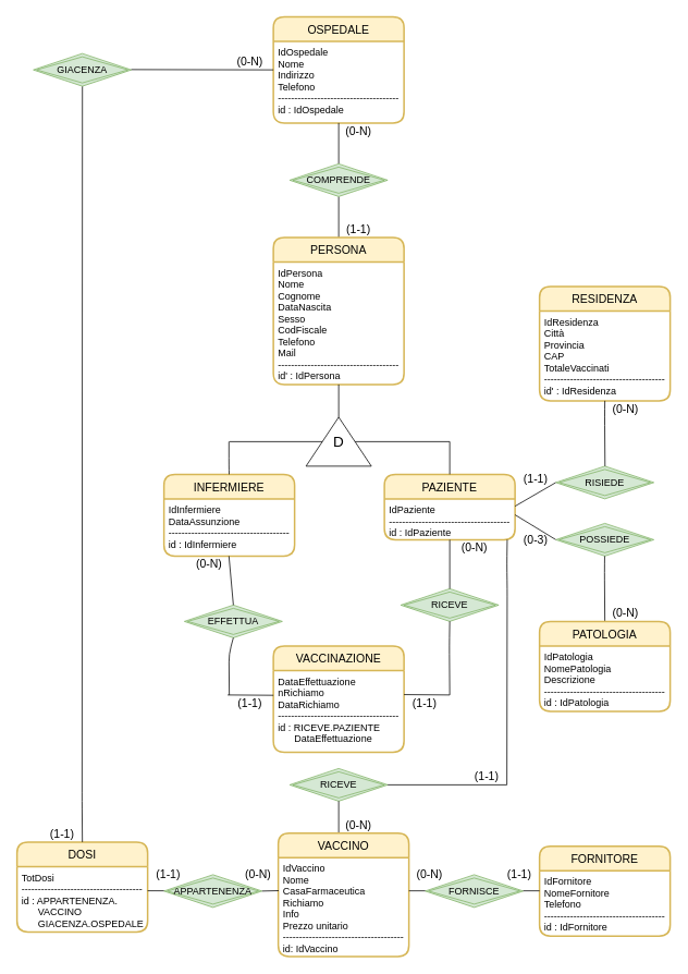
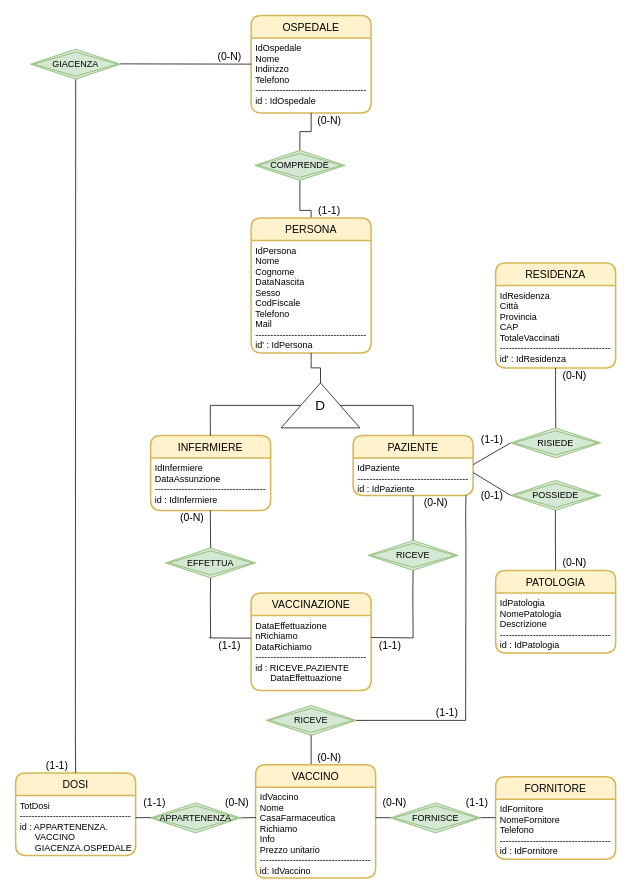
  <mxCell id="0" />
  <mxCell id="1" parent="0" />
  <mxCell id="2" value="OSPEDALE" style="swimlane;childLayout=stackLayout;horizontal=1;startSize=30;horizontalStack=0;rounded=1;fontSize=14;fontStyle=0;strokeWidth=2;resizeParent=0;resizeLast=1;shadow=0;dashed=0;align=center;fillColor=#fff2cc;strokeColor=#d6b656;" parent="1" vertex="1"><mxGeometry x="334" y="20" width="160" height="130" as="geometry" /></mxCell>
  <mxCell id="3" value="IdOspedale&#10;Nome&#10;Indirizzo&#10;Telefono&#10;-------------------------------------&#10;id : IdOspedale" style="align=left;strokeColor=none;fillColor=none;spacingLeft=4;fontSize=12;verticalAlign=top;resizable=0;rotatable=0;part=1;" parent="2" vertex="1"><mxGeometry y="30" width="160" height="100" as="geometry" /></mxCell>
  <mxCell id="4" value="" style="edgeStyle=orthogonalEdgeStyle;rounded=0;orthogonalLoop=1;jettySize=auto;html=1;endArrow=none;endFill=0;" parent="1" source="6" target="3" edge="1"><mxGeometry relative="1" as="geometry" /></mxCell>
  <mxCell id="5" value="" style="edgeStyle=orthogonalEdgeStyle;rounded=0;orthogonalLoop=1;jettySize=auto;html=1;endArrow=none;endFill=0;" parent="1" source="6" target="8" edge="1"><mxGeometry relative="1" as="geometry" /></mxCell>
- <mxCell id="6" value="COMPRENDE" style="shape=rhombus;double=1;perimeter=rhombusPerimeter;whiteSpace=wrap;html=1;align=center;fillColor=#d5e8d4;strokeColor=#82b366;" parent="1" vertex="1"><mxGeometry x="354" y="200" width="120" height="40" as="geometry" /></mxCell>
+ <mxCell id="6" value="COMPRENDE" style="shape=rhombus;double=1;perimeter=rhombusPerimeter;whiteSpace=wrap;html=1;align=center;fillColor=#d5e8d4;strokeColor=#82b366;" parent="1" vertex="1"><mxGeometry x="339" y="200" width="120" height="40" as="geometry" /></mxCell>
  <mxCell id="7" value="PERSONA" style="swimlane;childLayout=stackLayout;horizontal=1;startSize=30;horizontalStack=0;rounded=1;fontSize=14;fontStyle=0;strokeWidth=2;resizeParent=0;resizeLast=1;shadow=0;dashed=0;align=center;fillColor=#fff2cc;strokeColor=#d6b656;" parent="1" vertex="1"><mxGeometry x="334" y="290" width="160" height="180" as="geometry" /></mxCell>
  <mxCell id="8" value="IdPersona&#10;Nome&#10;Cognome&#10;DataNascita&#10;Sesso&#10;CodFiscale&#10;Telefono&#10;Mail&#10;-------------------------------------&#10;id' : IdPersona" style="align=left;strokeColor=none;fillColor=none;spacingLeft=4;fontSize=12;verticalAlign=top;resizable=0;rotatable=0;part=1;" parent="7" vertex="1"><mxGeometry y="30" width="160" height="150" as="geometry" /></mxCell>
  <mxCell id="9" value="" style="edgeStyle=orthogonalEdgeStyle;rounded=0;orthogonalLoop=1;jettySize=auto;html=1;endArrow=none;endFill=0;" parent="1" source="10" target="8" edge="1"><mxGeometry relative="1" as="geometry" /></mxCell>
- <mxCell id="10" value="&lt;font style=&quot;font-size: 18px&quot;&gt;D&lt;/font&gt;" style="triangle;whiteSpace=wrap;html=1;direction=north;" parent="1" vertex="1"><mxGeometry x="374" y="510" width="80" height="60" as="geometry" /></mxCell>
+ <mxCell id="10" value="&lt;font style=&quot;font-size: 18px&quot;&gt;D&lt;/font&gt;" style="triangle;whiteSpace=wrap;html=1;direction=north;" parent="1" vertex="1"><mxGeometry x="374" y="510" width="105" height="60" as="geometry" /></mxCell>
  <mxCell id="11" value="" style="endArrow=none;html=1;entryX=0.5;entryY=0;entryDx=0;entryDy=0;" parent="1" target="10" edge="1"><mxGeometry width="50" height="50" relative="1" as="geometry"><mxPoint x="280" y="540" as="sourcePoint" /><mxPoint x="384" y="540" as="targetPoint" /></mxGeometry></mxCell>
  <mxCell id="12" value="" style="endArrow=none;html=1;exitX=0.5;exitY=1;exitDx=0;exitDy=0;" parent="1" source="10" edge="1"><mxGeometry width="50" height="50" relative="1" as="geometry"><mxPoint x="440" y="539.66" as="sourcePoint" /><mxPoint x="550" y="540" as="targetPoint" /></mxGeometry></mxCell>
  <mxCell id="13" value="INFERMIERE" style="swimlane;childLayout=stackLayout;horizontal=1;startSize=30;horizontalStack=0;rounded=1;fontSize=14;fontStyle=0;strokeWidth=2;resizeParent=0;resizeLast=1;shadow=0;dashed=0;align=center;fillColor=#fff2cc;strokeColor=#d6b656;" parent="1" vertex="1"><mxGeometry x="200" y="580" width="160" height="100" as="geometry" /></mxCell>
  <mxCell id="14" value="IdInfermiere&#10;DataAssunzione&#10;-------------------------------------&#10;id : IdInfermiere" style="align=left;strokeColor=none;fillColor=none;spacingLeft=4;fontSize=12;verticalAlign=top;resizable=0;rotatable=0;part=1;" parent="13" vertex="1"><mxGeometry y="30" width="160" height="70" as="geometry" /></mxCell>
  <mxCell id="15" value="PAZIENTE" style="swimlane;childLayout=stackLayout;horizontal=1;startSize=30;horizontalStack=0;rounded=1;fontSize=14;fontStyle=0;strokeWidth=2;resizeParent=0;resizeLast=1;shadow=0;dashed=0;align=center;fillColor=#fff2cc;strokeColor=#d6b656;" parent="1" vertex="1"><mxGeometry x="470" y="580" width="160" height="80" as="geometry" /></mxCell>
  <mxCell id="16" value="IdPaziente&#10;-------------------------------------&#10;id : IdPaziente" style="align=left;strokeColor=none;fillColor=none;spacingLeft=4;fontSize=12;verticalAlign=top;resizable=0;rotatable=0;part=1;" parent="15" vertex="1"><mxGeometry y="30" width="160" height="50" as="geometry" /></mxCell>
  <mxCell id="17" value="" style="endArrow=none;html=1;entryX=0.5;entryY=0;entryDx=0;entryDy=0;" parent="1" target="15" edge="1"><mxGeometry width="50" height="50" relative="1" as="geometry"><mxPoint x="550" y="540" as="sourcePoint" /><mxPoint x="529.76" y="589" as="targetPoint" /></mxGeometry></mxCell>
  <mxCell id="18" value="" style="endArrow=none;html=1;" parent="1" edge="1"><mxGeometry width="50" height="50" relative="1" as="geometry"><mxPoint x="279.58" y="540" as="sourcePoint" /><mxPoint x="279.82" y="580" as="targetPoint" /><Array as="points"><mxPoint x="279.58" y="570" /></Array></mxGeometry></mxCell>
- <mxCell id="19" value="EFFETTUA" style="shape=rhombus;double=1;perimeter=rhombusPerimeter;whiteSpace=wrap;html=1;align=center;fillColor=#d5e8d4;strokeColor=#82b366;" parent="1" vertex="1"><mxGeometry x="225" y="740" width="120" height="40" as="geometry" /></mxCell>
+ <mxCell id="19" value="EFFETTUA" style="shape=rhombus;double=1;perimeter=rhombusPerimeter;whiteSpace=wrap;html=1;align=center;fillColor=#d5e8d4;strokeColor=#82b366;" parent="1" vertex="1"><mxGeometry x="220" y="730" width="120" height="40" as="geometry" /></mxCell>
  <mxCell id="20" value="RICEVE" style="shape=rhombus;double=1;perimeter=rhombusPerimeter;whiteSpace=wrap;html=1;align=center;fillColor=#d5e8d4;strokeColor=#82b366;" parent="1" vertex="1"><mxGeometry x="490" y="720" width="120" height="40" as="geometry" /></mxCell>
  <mxCell id="21" value="" style="endArrow=none;html=1;entryX=0.5;entryY=0;entryDx=0;entryDy=0;exitX=0.5;exitY=1;exitDx=0;exitDy=0;" parent="1" source="16" target="20" edge="1"><mxGeometry width="50" height="50" relative="1" as="geometry"><mxPoint x="549.58" y="670" as="sourcePoint" /><mxPoint x="549.58" y="710" as="targetPoint" /><Array as="points" /></mxGeometry></mxCell>
  <mxCell id="22" value="" style="endArrow=none;html=1;entryX=0.5;entryY=0;entryDx=0;entryDy=0;" parent="1" target="19" edge="1"><mxGeometry width="50" height="50" relative="1" as="geometry"><mxPoint x="279.58" y="680" as="sourcePoint" /><mxPoint x="279.58" y="720" as="targetPoint" /><Array as="points" /></mxGeometry></mxCell>
  <mxCell id="23" value="VACCINAZIONE" style="swimlane;childLayout=stackLayout;horizontal=1;startSize=30;horizontalStack=0;rounded=1;fontSize=14;fontStyle=0;strokeWidth=2;resizeParent=0;resizeLast=1;shadow=0;dashed=0;align=center;fillColor=#fff2cc;strokeColor=#d6b656;" parent="1" vertex="1"><mxGeometry x="334" y="790" width="160" height="130" as="geometry" /></mxCell>
  <mxCell id="24" value="DataEffettuazione&#10;nRichiamo&#10;DataRichiamo&#10;-------------------------------------&#10;id : RICEVE.PAZIENTE&#10;      DataEffettuazione" style="align=left;strokeColor=none;fillColor=none;spacingLeft=4;fontSize=12;verticalAlign=top;resizable=0;rotatable=0;part=1;" parent="23" vertex="1"><mxGeometry y="30" width="160" height="100" as="geometry" /></mxCell>
  <mxCell id="25" value="" style="endArrow=none;html=1;exitX=0.5;exitY=1;exitDx=0;exitDy=0;exitPerimeter=0;" parent="1" source="19" edge="1"><mxGeometry width="50" height="50" relative="1" as="geometry"><mxPoint x="279.58" y="780" as="sourcePoint" /><mxPoint x="280" y="850" as="targetPoint" /><Array as="points"><mxPoint x="279.58" y="800" /></Array></mxGeometry></mxCell>
  <mxCell id="26" value="" style="endArrow=none;html=1;exitX=0.5;exitY=1;exitDx=0;exitDy=0;" parent="1" source="20" edge="1"><mxGeometry width="50" height="50" relative="1" as="geometry"><mxPoint x="549.58" y="770" as="sourcePoint" /><mxPoint x="550" y="850" as="targetPoint" /><Array as="points"><mxPoint x="549.58" y="790" /></Array></mxGeometry></mxCell>
  <mxCell id="27" value="" style="endArrow=none;html=1;" parent="1" edge="1"><mxGeometry width="50" height="50" relative="1" as="geometry"><mxPoint x="494" y="849.58" as="sourcePoint" /><mxPoint x="550" y="850" as="targetPoint" /></mxGeometry></mxCell>
  <mxCell id="28" value="" style="endArrow=none;html=1;" parent="1" edge="1"><mxGeometry width="50" height="50" relative="1" as="geometry"><mxPoint x="278" y="850" as="sourcePoint" /><mxPoint x="334" y="850.42" as="targetPoint" /></mxGeometry></mxCell>
  <mxCell id="29" value="" style="endArrow=none;html=1;entryX=0;entryY=0.5;entryDx=0;entryDy=0;" parent="1" target="31" edge="1"><mxGeometry width="50" height="50" relative="1" as="geometry"><mxPoint x="630" y="619" as="sourcePoint" /><mxPoint x="690" y="590" as="targetPoint" /></mxGeometry></mxCell>
  <mxCell id="30" value="" style="endArrow=none;html=1;entryX=0;entryY=0.5;entryDx=0;entryDy=0;" parent="1" target="32" edge="1"><mxGeometry width="50" height="50" relative="1" as="geometry"><mxPoint x="630" y="629.58" as="sourcePoint" /><mxPoint x="690" y="660" as="targetPoint" /><Array as="points" /></mxGeometry></mxCell>
  <mxCell id="31" value="RISIEDE" style="shape=rhombus;double=1;perimeter=rhombusPerimeter;whiteSpace=wrap;html=1;align=center;fillColor=#d5e8d4;strokeColor=#82b366;" parent="1" vertex="1"><mxGeometry x="680" y="570" width="120" height="40" as="geometry" /></mxCell>
  <mxCell id="32" value="POSSIEDE" style="shape=rhombus;double=1;perimeter=rhombusPerimeter;whiteSpace=wrap;html=1;align=center;fillColor=#d5e8d4;strokeColor=#82b366;" parent="1" vertex="1"><mxGeometry x="680" y="640" width="120" height="40" as="geometry" /></mxCell>
  <mxCell id="33" value="RESIDENZA" style="swimlane;childLayout=stackLayout;horizontal=1;startSize=30;horizontalStack=0;rounded=1;fontSize=14;fontStyle=0;strokeWidth=2;resizeParent=0;resizeLast=1;shadow=0;dashed=0;align=center;fillColor=#fff2cc;strokeColor=#d6b656;" parent="1" vertex="1"><mxGeometry x="660" y="350" width="160" height="140" as="geometry" /></mxCell>
  <mxCell id="34" value="IdResidenza&#10;Città&#10;Provincia&#10;CAP&#10;TotaleVaccinati&#10;-------------------------------------&#10;id' : IdResidenza" style="align=left;strokeColor=none;fillColor=none;spacingLeft=4;fontSize=12;verticalAlign=top;resizable=0;rotatable=0;part=1;" parent="33" vertex="1"><mxGeometry y="30" width="160" height="110" as="geometry" /></mxCell>
  <mxCell id="35" value="" style="endArrow=none;html=1;" parent="1" edge="1"><mxGeometry width="50" height="50" relative="1" as="geometry"><mxPoint x="740" y="490" as="sourcePoint" /><mxPoint x="740.21" y="570" as="targetPoint" /><Array as="points"><mxPoint x="739.79" y="510" /></Array></mxGeometry></mxCell>
  <mxCell id="36" value="" style="endArrow=none;html=1;" parent="1" edge="1"><mxGeometry width="50" height="50" relative="1" as="geometry"><mxPoint x="739.79" y="680" as="sourcePoint" /><mxPoint x="740" y="760" as="targetPoint" /><Array as="points"><mxPoint x="739.58" y="700" /></Array></mxGeometry></mxCell>
  <mxCell id="37" value="PATOLOGIA" style="swimlane;childLayout=stackLayout;horizontal=1;startSize=30;horizontalStack=0;rounded=1;fontSize=14;fontStyle=0;strokeWidth=2;resizeParent=0;resizeLast=1;shadow=0;dashed=0;align=center;fillColor=#fff2cc;strokeColor=#d6b656;" parent="1" vertex="1"><mxGeometry x="660" y="760" width="160" height="110" as="geometry" /></mxCell>
  <mxCell id="38" value="IdPatologia&#10;NomePatologia&#10;Descrizione&#10;-------------------------------------&#10;id : IdPatologia" style="align=left;strokeColor=none;fillColor=none;spacingLeft=4;fontSize=12;verticalAlign=top;resizable=0;rotatable=0;part=1;" parent="37" vertex="1"><mxGeometry y="30" width="160" height="80" as="geometry" /></mxCell>
  <mxCell id="39" value="" style="endArrow=none;html=1;exitX=0.5;exitY=1;exitDx=0;exitDy=0;exitPerimeter=0;" parent="1" edge="1"><mxGeometry width="50" height="50" relative="1" as="geometry"><mxPoint x="620.42" y="660" as="sourcePoint" /><mxPoint x="620" y="960" as="targetPoint" /><Array as="points"><mxPoint x="620" y="690" /><mxPoint x="620.42" y="720" /></Array></mxGeometry></mxCell>
  <mxCell id="40" value="RICEVE" style="shape=rhombus;double=1;perimeter=rhombusPerimeter;whiteSpace=wrap;html=1;align=center;fillColor=#d5e8d4;strokeColor=#82b366;" parent="1" vertex="1"><mxGeometry x="354" y="940" width="120" height="40" as="geometry" /></mxCell>
  <mxCell id="41" value="" style="endArrow=none;html=1;exitX=1;exitY=0.5;exitDx=0;exitDy=0;" parent="1" source="40" edge="1"><mxGeometry width="50" height="50" relative="1" as="geometry"><mxPoint x="530" y="960" as="sourcePoint" /><mxPoint x="620" y="960" as="targetPoint" /></mxGeometry></mxCell>
  <mxCell id="42" value="" style="endArrow=none;html=1;entryX=0.5;entryY=1;entryDx=0;entryDy=0;" parent="1" target="40" edge="1"><mxGeometry width="50" height="50" relative="1" as="geometry"><mxPoint x="414" y="1020" as="sourcePoint" /><mxPoint x="466" y="1020.42" as="targetPoint" /></mxGeometry></mxCell>
  <mxCell id="43" value="VACCINO" style="swimlane;childLayout=stackLayout;horizontal=1;startSize=30;horizontalStack=0;rounded=1;fontSize=14;fontStyle=0;strokeWidth=2;resizeParent=0;resizeLast=1;shadow=0;dashed=0;align=center;fillColor=#fff2cc;strokeColor=#d6b656;" parent="1" vertex="1"><mxGeometry x="340" y="1019" width="160" height="151" as="geometry" /></mxCell>
  <mxCell id="44" value="IdVaccino&#10;Nome&#10;CasaFarmaceutica&#10;Richiamo&#10;Info&#10;Prezzo unitario&#10;-------------------------------------&#10;id: IdVaccino&#10;" style="align=left;strokeColor=none;fillColor=none;spacingLeft=4;fontSize=12;verticalAlign=top;resizable=0;rotatable=0;part=1;" parent="43" vertex="1"><mxGeometry y="30" width="160" height="121" as="geometry" /></mxCell>
  <mxCell id="45" value="FORNISCE" style="shape=rhombus;double=1;perimeter=rhombusPerimeter;whiteSpace=wrap;html=1;align=center;fillColor=#d5e8d4;strokeColor=#82b366;" parent="1" vertex="1"><mxGeometry x="520" y="1070" width="120" height="40" as="geometry" /></mxCell>
  <mxCell id="46" value="FORNITORE" style="swimlane;childLayout=stackLayout;horizontal=1;startSize=30;horizontalStack=0;rounded=1;fontSize=14;fontStyle=0;strokeWidth=2;resizeParent=0;resizeLast=1;shadow=0;dashed=0;align=center;fillColor=#fff2cc;strokeColor=#d6b656;" parent="1" vertex="1"><mxGeometry x="660" y="1035" width="160" height="110" as="geometry" /></mxCell>
  <mxCell id="47" value="IdFornitore&#10;NomeFornitore&#10;Telefono&#10;-------------------------------------&#10;id : IdFornitore" style="align=left;strokeColor=none;fillColor=none;spacingLeft=4;fontSize=12;verticalAlign=top;resizable=0;rotatable=0;part=1;" parent="46" vertex="1"><mxGeometry y="30" width="160" height="80" as="geometry" /></mxCell>
  <mxCell id="48" value="" style="edgeStyle=orthogonalEdgeStyle;rounded=0;orthogonalLoop=1;jettySize=auto;html=1;endArrow=none;endFill=0;entryX=1;entryY=0.5;entryDx=0;entryDy=0;exitX=0;exitY=0.5;exitDx=0;exitDy=0;" parent="1" edge="1"><mxGeometry relative="1" as="geometry"><mxPoint x="660" y="1089.71" as="sourcePoint" /><mxPoint x="640" y="1089.71" as="targetPoint" /></mxGeometry></mxCell>
  <mxCell id="49" value="" style="edgeStyle=orthogonalEdgeStyle;rounded=0;orthogonalLoop=1;jettySize=auto;html=1;endArrow=none;endFill=0;entryX=0.003;entryY=0.335;entryDx=0;entryDy=0;entryPerimeter=0;" parent="1" target="44" edge="1"><mxGeometry relative="1" as="geometry"><mxPoint x="320" y="1090" as="sourcePoint" /><Array as="points"><mxPoint x="320" y="1090" /></Array></mxGeometry></mxCell>
  <mxCell id="50" value="APPARTENENZA" style="shape=rhombus;double=1;perimeter=rhombusPerimeter;whiteSpace=wrap;html=1;align=center;fillColor=#d5e8d4;strokeColor=#82b366;" parent="1" vertex="1"><mxGeometry x="200" y="1070" width="120" height="40" as="geometry" /></mxCell>
  <mxCell id="51" value="" style="edgeStyle=orthogonalEdgeStyle;rounded=0;orthogonalLoop=1;jettySize=auto;html=1;endArrow=none;endFill=0;entryX=1;entryY=0.5;entryDx=0;entryDy=0;exitX=0;exitY=0.5;exitDx=0;exitDy=0;" parent="1" edge="1"><mxGeometry relative="1" as="geometry"><mxPoint x="520" y="1089.71" as="sourcePoint" /><mxPoint x="500" y="1089.71" as="targetPoint" /></mxGeometry></mxCell>
  <mxCell id="52" value="DOSI" style="swimlane;childLayout=stackLayout;horizontal=1;startSize=30;horizontalStack=0;rounded=1;fontSize=14;fontStyle=0;strokeWidth=2;resizeParent=0;resizeLast=1;shadow=0;dashed=0;align=center;fillColor=#fff2cc;strokeColor=#d6b656;" parent="1" vertex="1"><mxGeometry x="20" y="1030" width="160" height="110" as="geometry" /></mxCell>
  <mxCell id="53" value="TotDosi&#10;-------------------------------------&#10;id : APPARTENENZA.&#10;      VACCINO&#10;      GIACENZA.OSPEDALE" style="align=left;strokeColor=none;fillColor=none;spacingLeft=4;fontSize=12;verticalAlign=top;resizable=0;rotatable=0;part=1;" parent="52" vertex="1"><mxGeometry y="30" width="160" height="80" as="geometry" /></mxCell>
  <mxCell id="54" value="" style="edgeStyle=orthogonalEdgeStyle;rounded=0;orthogonalLoop=1;jettySize=auto;html=1;endArrow=none;endFill=0;entryX=0;entryY=0.5;entryDx=0;entryDy=0;" parent="1" target="50" edge="1"><mxGeometry relative="1" as="geometry"><mxPoint x="180" y="1089.66" as="sourcePoint" /><mxPoint x="190" y="1089.66" as="targetPoint" /><Array as="points" /></mxGeometry></mxCell>
  <mxCell id="55" value="" style="endArrow=none;html=1;exitX=0.501;exitY=0.875;exitDx=0;exitDy=0;exitPerimeter=0;" parent="1" source="56" edge="1"><mxGeometry width="50" height="50" relative="1" as="geometry"><mxPoint x="100" y="110" as="sourcePoint" /><mxPoint x="100.08" y="1030" as="targetPoint" /><Array as="points"><mxPoint x="99.66" y="980" /></Array></mxGeometry></mxCell>
  <mxCell id="56" value="GIACENZA" style="shape=rhombus;double=1;perimeter=rhombusPerimeter;whiteSpace=wrap;html=1;align=center;fillColor=#d5e8d4;strokeColor=#82b366;" parent="1" vertex="1"><mxGeometry x="40" y="65" width="120" height="40" as="geometry" /></mxCell>
  <mxCell id="57" value="" style="endArrow=none;html=1;entryX=0;entryY=0.5;entryDx=0;entryDy=0;" parent="1" target="2" edge="1"><mxGeometry width="50" height="50" relative="1" as="geometry"><mxPoint x="160" y="84.66" as="sourcePoint" /><mxPoint x="274" y="84.66" as="targetPoint" /></mxGeometry></mxCell>
  <mxCell id="58" value="&lt;font style=&quot;font-size: 14px&quot;&gt;(0-N)&lt;/font&gt;" style="text;html=1;align=center;verticalAlign=middle;resizable=0;points=[];autosize=1;strokeColor=none;" parent="1" vertex="1"><mxGeometry x="413" y="150" width="50" height="20" as="geometry" /></mxCell>
  <mxCell id="59" value="&lt;span style=&quot;font-size: 14px&quot;&gt;(1-1)&lt;/span&gt;" style="text;html=1;align=center;verticalAlign=middle;resizable=0;points=[];autosize=1;strokeColor=none;" parent="1" vertex="1"><mxGeometry x="413" y="270" width="50" height="20" as="geometry" /></mxCell>
  <mxCell id="60" value="&lt;font style=&quot;font-size: 14px&quot;&gt;(0-N)&lt;/font&gt;" style="text;html=1;align=center;verticalAlign=middle;resizable=0;points=[];autosize=1;strokeColor=none;" parent="1" vertex="1"><mxGeometry x="230" y="680" width="50" height="20" as="geometry" /></mxCell>
  <mxCell id="61" value="&lt;span style=&quot;font-size: 14px&quot;&gt;(1-1)&lt;/span&gt;" style="text;html=1;align=center;verticalAlign=middle;resizable=0;points=[];autosize=1;strokeColor=none;" parent="1" vertex="1"><mxGeometry x="280" y="850" width="50" height="20" as="geometry" /></mxCell>
  <mxCell id="62" value="&lt;span style=&quot;font-size: 14px&quot;&gt;(1-1)&lt;/span&gt;" style="text;html=1;align=center;verticalAlign=middle;resizable=0;points=[];autosize=1;strokeColor=none;" parent="1" vertex="1"><mxGeometry x="494" y="850" width="50" height="20" as="geometry" /></mxCell>
  <mxCell id="63" value="&lt;font style=&quot;font-size: 14px&quot;&gt;(0-N)&lt;/font&gt;" style="text;html=1;align=center;verticalAlign=middle;resizable=0;points=[];autosize=1;strokeColor=none;" parent="1" vertex="1"><mxGeometry x="555" y="660" width="50" height="20" as="geometry" /></mxCell>
  <mxCell id="64" value="&lt;font style=&quot;font-size: 14px&quot;&gt;(0-N)&lt;/font&gt;" style="text;html=1;align=center;verticalAlign=middle;resizable=0;points=[];autosize=1;strokeColor=none;" parent="1" vertex="1"><mxGeometry x="740" y="490" width="50" height="20" as="geometry" /></mxCell>
  <mxCell id="65" value="&lt;font style=&quot;font-size: 14px&quot;&gt;(0-N)&lt;/font&gt;" style="text;html=1;align=center;verticalAlign=middle;resizable=0;points=[];autosize=1;strokeColor=none;" parent="1" vertex="1"><mxGeometry x="740" y="740" width="50" height="20" as="geometry" /></mxCell>
  <mxCell id="66" value="&lt;span style=&quot;font-size: 14px&quot;&gt;(1-1)&lt;/span&gt;" style="text;html=1;align=center;verticalAlign=middle;resizable=0;points=[];autosize=1;strokeColor=none;" parent="1" vertex="1"><mxGeometry x="630" y="575" width="50" height="20" as="geometry" /></mxCell>
- <mxCell id="67" value="&lt;span style=&quot;font-size: 14px&quot;&gt;(0-3)&lt;/span&gt;" style="text;html=1;align=center;verticalAlign=middle;resizable=0;points=[];autosize=1;strokeColor=none;" parent="1" vertex="1"><mxGeometry x="630" y="650" width="50" height="20" as="geometry" /></mxCell>
+ <mxCell id="67" value="&lt;span style=&quot;font-size: 14px&quot;&gt;(0-1)&lt;/span&gt;" style="text;html=1;align=center;verticalAlign=middle;resizable=0;points=[];autosize=1;strokeColor=none;" parent="1" vertex="1"><mxGeometry x="630" y="650" width="50" height="20" as="geometry" /></mxCell>
  <mxCell id="68" value="&lt;span style=&quot;font-size: 14px&quot;&gt;(1-1)&lt;/span&gt;" style="text;html=1;align=center;verticalAlign=middle;resizable=0;points=[];autosize=1;strokeColor=none;" parent="1" vertex="1"><mxGeometry x="570" y="940" width="50" height="20" as="geometry" /></mxCell>
  <mxCell id="69" value="&lt;font style=&quot;font-size: 14px&quot;&gt;(0-N)&lt;/font&gt;" style="text;html=1;align=center;verticalAlign=middle;resizable=0;points=[];autosize=1;strokeColor=none;" parent="1" vertex="1"><mxGeometry x="413" y="999" width="50" height="20" as="geometry" /></mxCell>
  <mxCell id="70" value="&lt;span style=&quot;font-size: 14px&quot;&gt;(1-1)&lt;/span&gt;" style="text;html=1;align=center;verticalAlign=middle;resizable=0;points=[];autosize=1;strokeColor=none;" parent="1" vertex="1"><mxGeometry x="610" y="1060" width="50" height="20" as="geometry" /></mxCell>
  <mxCell id="71" value="&lt;font style=&quot;font-size: 14px&quot;&gt;(0-N)&lt;/font&gt;" style="text;html=1;align=center;verticalAlign=middle;resizable=0;points=[];autosize=1;strokeColor=none;" parent="1" vertex="1"><mxGeometry x="500" y="1060" width="50" height="20" as="geometry" /></mxCell>
  <mxCell id="72" value="&lt;span style=&quot;font-size: 14px&quot;&gt;(1-1)&lt;/span&gt;" style="text;html=1;align=center;verticalAlign=middle;resizable=0;points=[];autosize=1;strokeColor=none;" parent="1" vertex="1"><mxGeometry x="180" y="1060" width="50" height="20" as="geometry" /></mxCell>
  <mxCell id="73" value="&lt;span style=&quot;font-size: 14px&quot;&gt;(1-1)&lt;/span&gt;" style="text;html=1;align=center;verticalAlign=middle;resizable=0;points=[];autosize=1;strokeColor=none;" parent="1" vertex="1"><mxGeometry x="50" y="1010" width="50" height="20" as="geometry" /></mxCell>
  <mxCell id="74" value="&lt;font style=&quot;font-size: 14px&quot;&gt;(0-N)&lt;/font&gt;" style="text;html=1;align=center;verticalAlign=middle;resizable=0;points=[];autosize=1;strokeColor=none;" parent="1" vertex="1"><mxGeometry x="290" y="1060" width="50" height="20" as="geometry" /></mxCell>
  <mxCell id="75" value="&lt;font style=&quot;font-size: 14px&quot;&gt;(0-N)&lt;/font&gt;" style="text;html=1;align=center;verticalAlign=middle;resizable=0;points=[];autosize=1;strokeColor=none;" parent="1" vertex="1"><mxGeometry x="280" y="65" width="50" height="20" as="geometry" /></mxCell>
